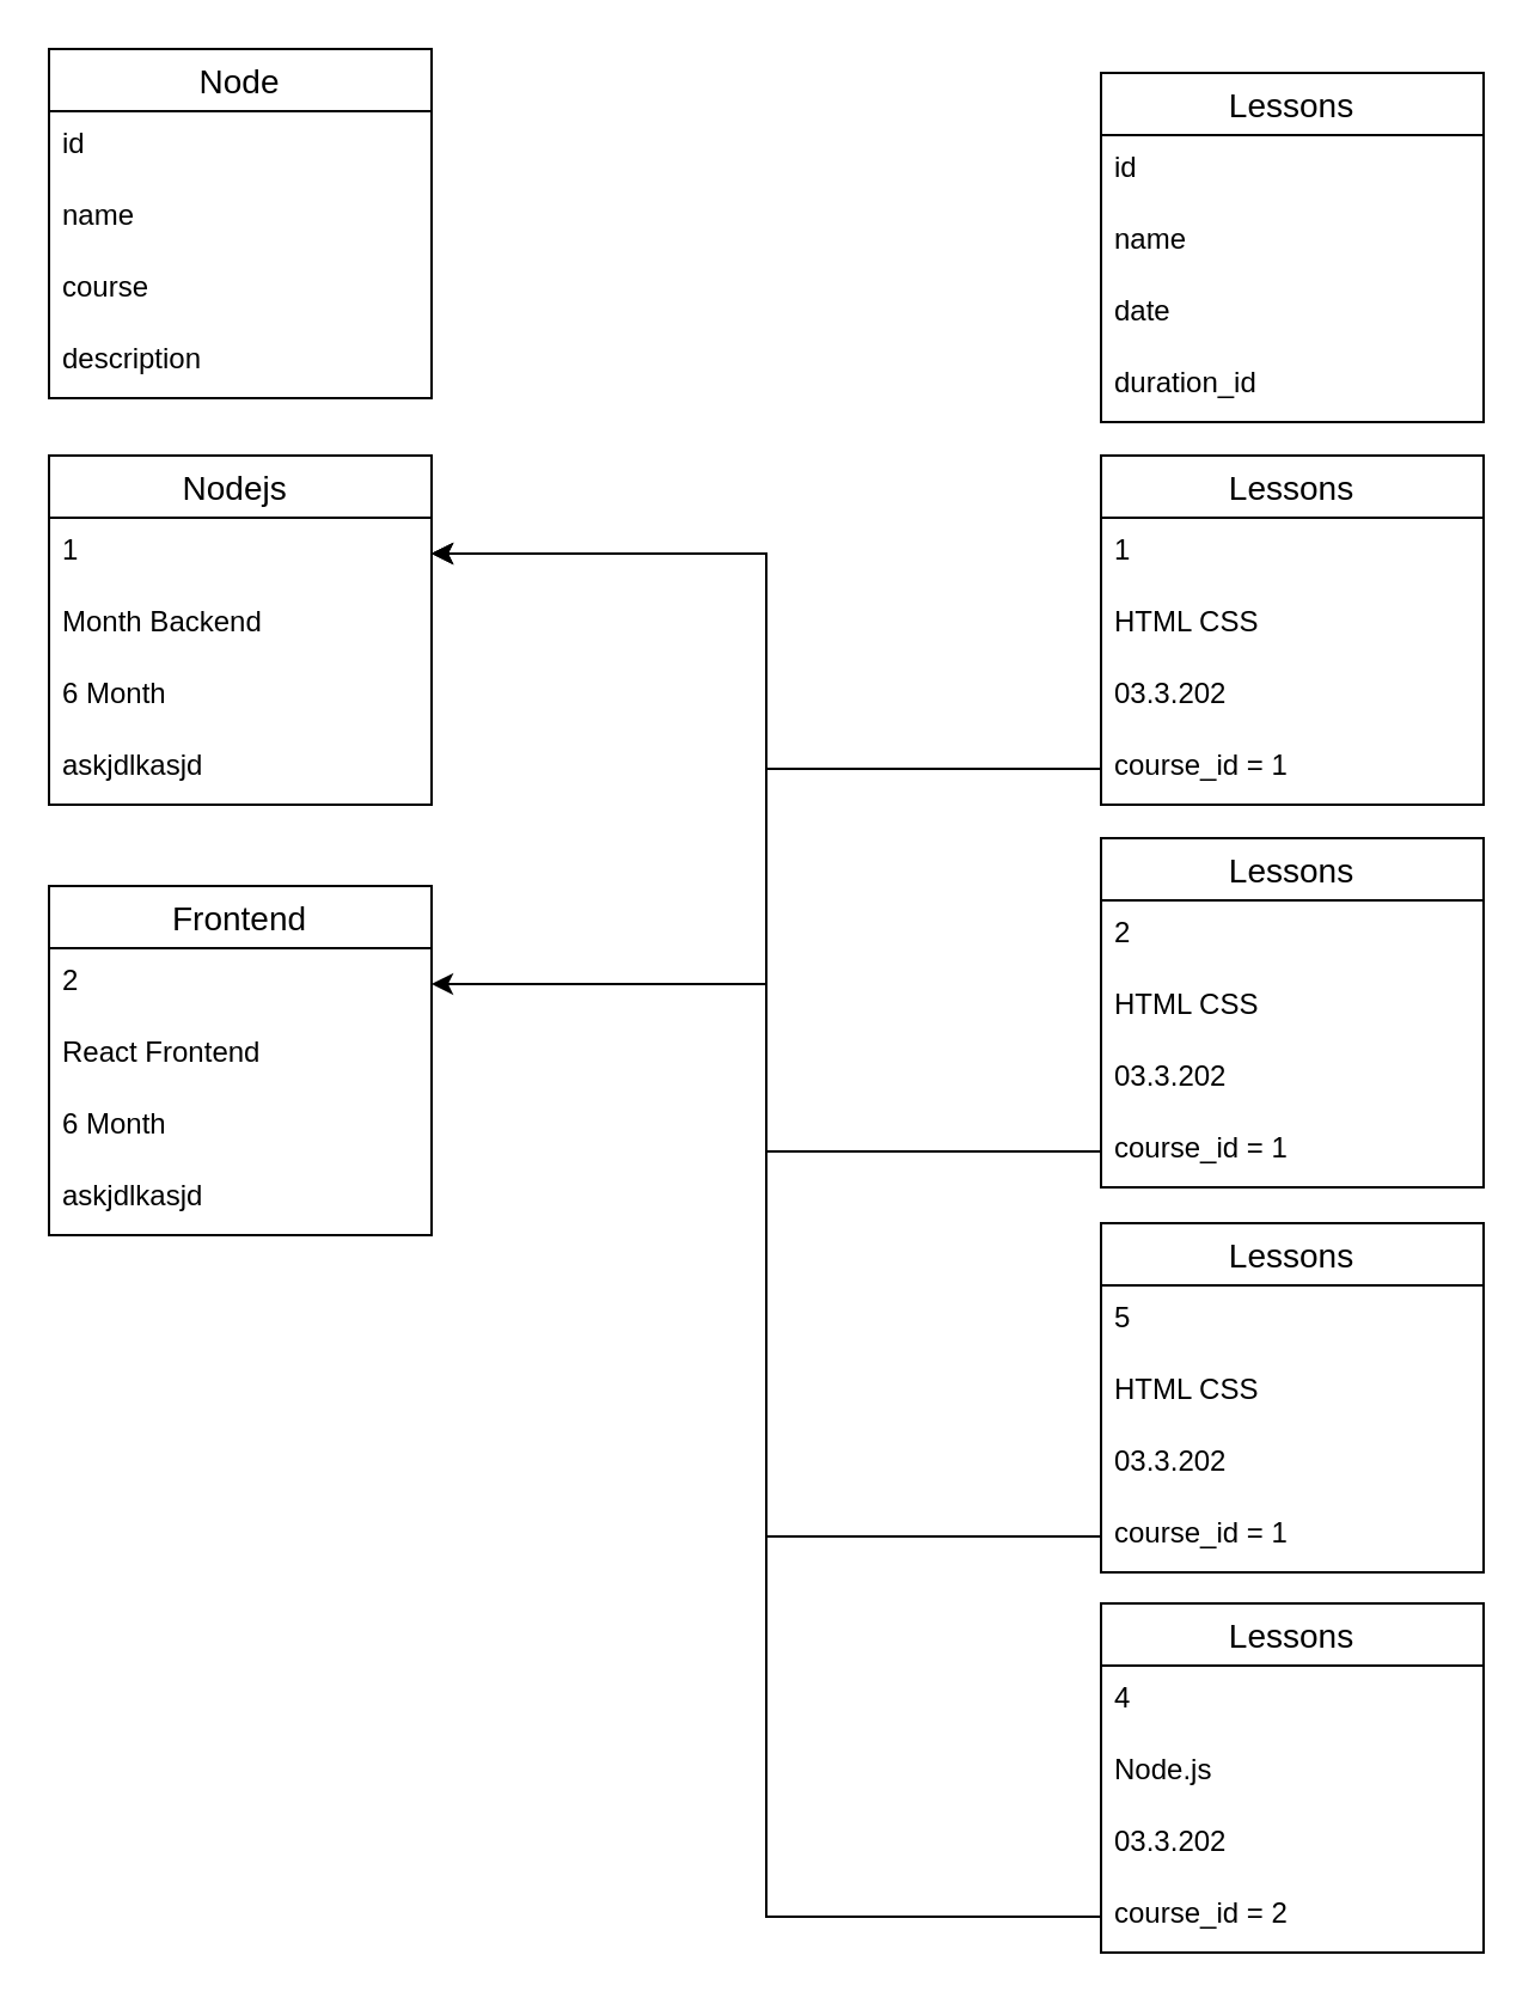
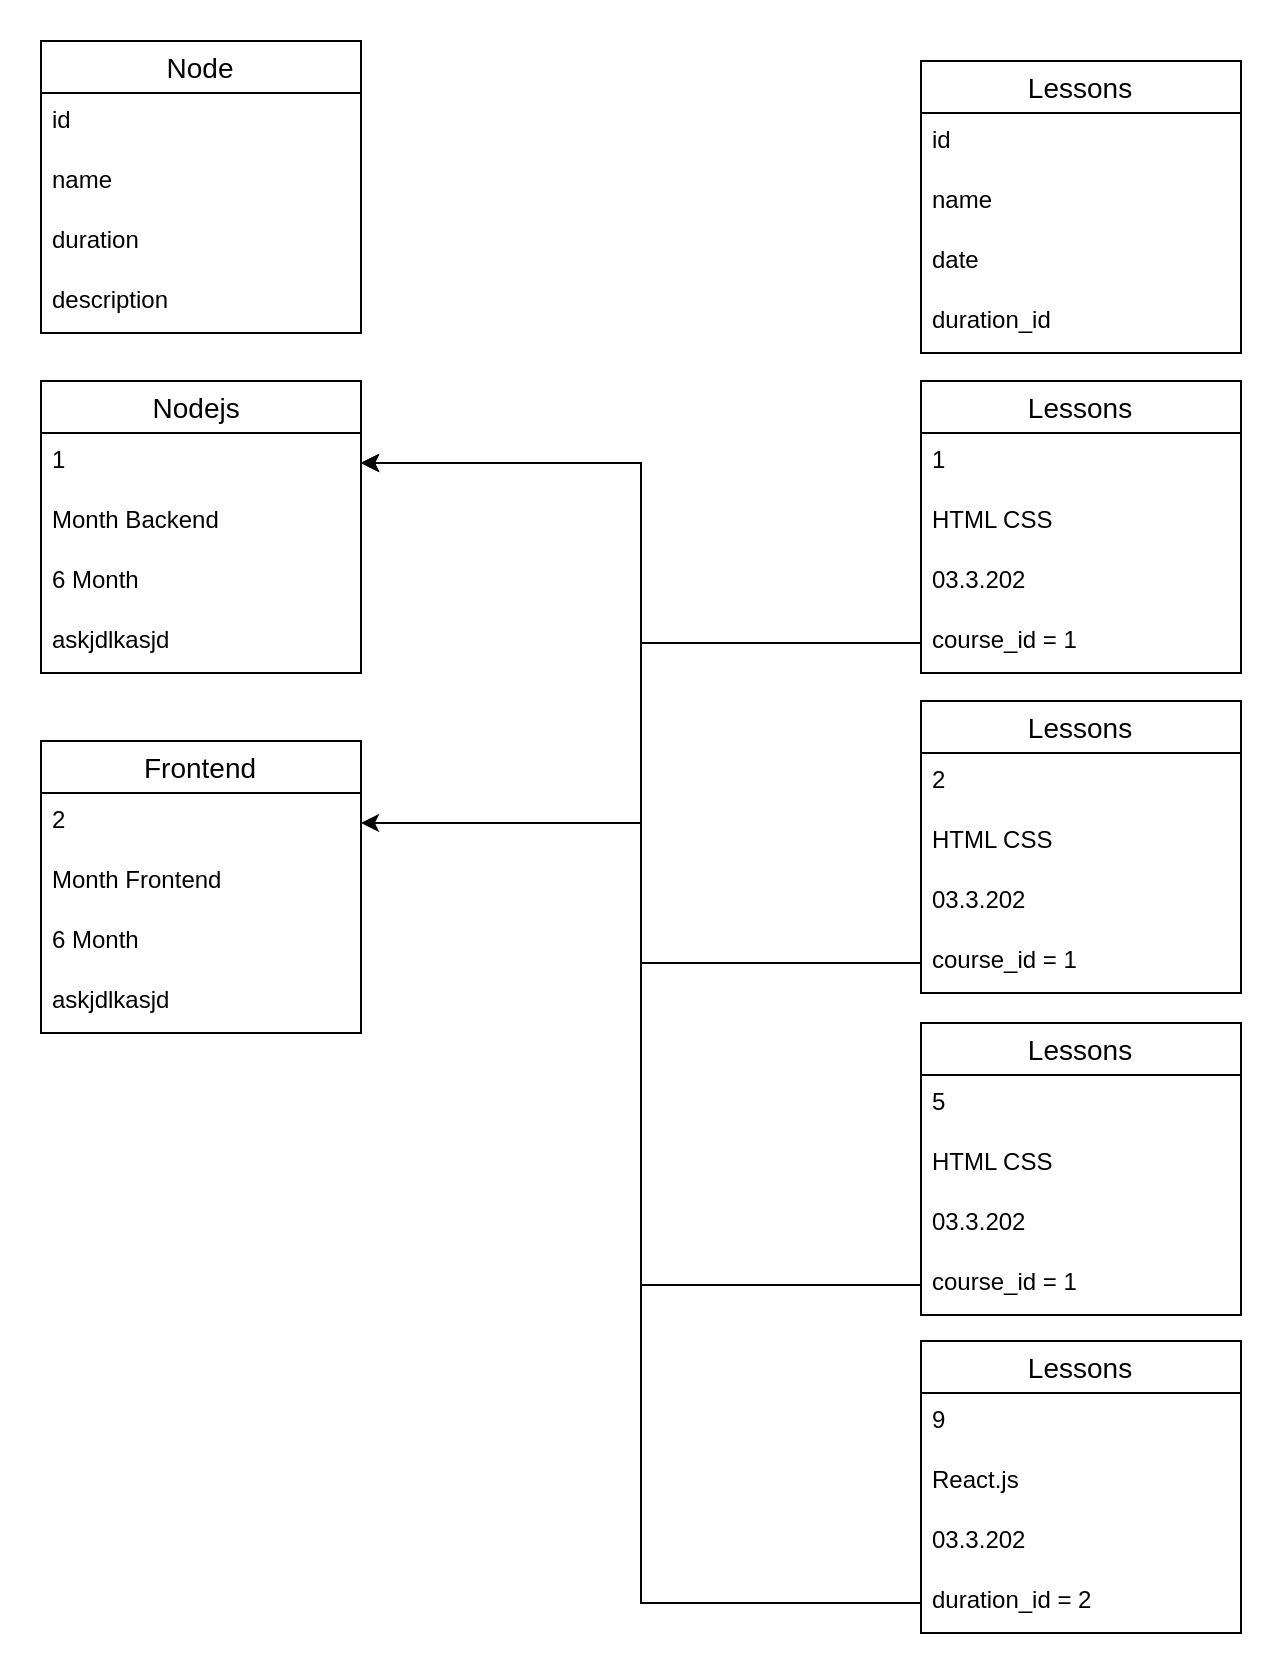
  <mxCell id="0" />
  <mxCell id="1" parent="0" />
  <mxCell id="2" value="Node" style="swimlane;fontStyle=0;childLayout=stackLayout;horizontal=1;startSize=26;horizontalStack=0;resizeParent=1;resizeParentMax=0;resizeLast=0;collapsible=1;marginBottom=0;align=center;fontSize=14;" vertex="1" parent="1"><mxGeometry x="20" y="20" width="160" height="146" as="geometry" /></mxCell>
  <mxCell id="3" value="id" style="text;strokeColor=none;fillColor=none;spacingLeft=4;spacingRight=4;overflow=hidden;rotatable=0;points=[[0,0.5],[1,0.5]];portConstraint=eastwest;fontSize=12;whiteSpace=wrap;html=1;" vertex="1" parent="2"><mxGeometry y="26" width="160" height="30" as="geometry" /></mxCell>
  <mxCell id="4" value="name" style="text;strokeColor=none;fillColor=none;spacingLeft=4;spacingRight=4;overflow=hidden;rotatable=0;points=[[0,0.5],[1,0.5]];portConstraint=eastwest;fontSize=12;whiteSpace=wrap;html=1;" vertex="1" parent="2"><mxGeometry y="56" width="160" height="30" as="geometry" /></mxCell>
- <mxCell id="5" value="course" style="text;strokeColor=none;fillColor=none;spacingLeft=4;spacingRight=4;overflow=hidden;rotatable=0;points=[[0,0.5],[1,0.5]];portConstraint=eastwest;fontSize=12;whiteSpace=wrap;html=1;" vertex="1" parent="2"><mxGeometry y="86" width="160" height="30" as="geometry" /></mxCell>
+ <mxCell id="5" value="duration" style="text;strokeColor=none;fillColor=none;spacingLeft=4;spacingRight=4;overflow=hidden;rotatable=0;points=[[0,0.5],[1,0.5]];portConstraint=eastwest;fontSize=12;whiteSpace=wrap;html=1;" vertex="1" parent="2"><mxGeometry y="86" width="160" height="30" as="geometry" /></mxCell>
  <mxCell id="6" value="description" style="text;strokeColor=none;fillColor=none;spacingLeft=4;spacingRight=4;overflow=hidden;rotatable=0;points=[[0,0.5],[1,0.5]];portConstraint=eastwest;fontSize=12;whiteSpace=wrap;html=1;" vertex="1" parent="2"><mxGeometry y="116" width="160" height="30" as="geometry" /></mxCell>
  <mxCell id="7" value="Lessons" style="swimlane;fontStyle=0;childLayout=stackLayout;horizontal=1;startSize=26;horizontalStack=0;resizeParent=1;resizeParentMax=0;resizeLast=0;collapsible=1;marginBottom=0;align=center;fontSize=14;" vertex="1" parent="1"><mxGeometry x="460" y="30" width="160" height="146" as="geometry" /></mxCell>
  <mxCell id="8" value="id" style="text;strokeColor=none;fillColor=none;spacingLeft=4;spacingRight=4;overflow=hidden;rotatable=0;points=[[0,0.5],[1,0.5]];portConstraint=eastwest;fontSize=12;whiteSpace=wrap;html=1;" vertex="1" parent="7"><mxGeometry y="26" width="160" height="30" as="geometry" /></mxCell>
  <mxCell id="9" value="name" style="text;strokeColor=none;fillColor=none;spacingLeft=4;spacingRight=4;overflow=hidden;rotatable=0;points=[[0,0.5],[1,0.5]];portConstraint=eastwest;fontSize=12;whiteSpace=wrap;html=1;" vertex="1" parent="7"><mxGeometry y="56" width="160" height="30" as="geometry" /></mxCell>
  <mxCell id="10" value="date" style="text;strokeColor=none;fillColor=none;spacingLeft=4;spacingRight=4;overflow=hidden;rotatable=0;points=[[0,0.5],[1,0.5]];portConstraint=eastwest;fontSize=12;whiteSpace=wrap;html=1;" vertex="1" parent="7"><mxGeometry y="86" width="160" height="30" as="geometry" /></mxCell>
  <mxCell id="11" value="duration_id" style="text;strokeColor=none;fillColor=none;spacingLeft=4;spacingRight=4;overflow=hidden;rotatable=0;points=[[0,0.5],[1,0.5]];portConstraint=eastwest;fontSize=12;whiteSpace=wrap;html=1;" vertex="1" parent="7"><mxGeometry y="116" width="160" height="30" as="geometry" /></mxCell>
  <mxCell id="12" value="Nodejs " style="swimlane;fontStyle=0;childLayout=stackLayout;horizontal=1;startSize=26;horizontalStack=0;resizeParent=1;resizeParentMax=0;resizeLast=0;collapsible=1;marginBottom=0;align=center;fontSize=14;" vertex="1" parent="1"><mxGeometry x="20" y="190" width="160" height="146" as="geometry" /></mxCell>
  <mxCell id="13" value="1" style="text;strokeColor=none;fillColor=none;spacingLeft=4;spacingRight=4;overflow=hidden;rotatable=0;points=[[0,0.5],[1,0.5]];portConstraint=eastwest;fontSize=12;whiteSpace=wrap;html=1;" vertex="1" parent="12"><mxGeometry y="26" width="160" height="30" as="geometry" /></mxCell>
  <mxCell id="14" value="Month Backend" style="text;strokeColor=none;fillColor=none;spacingLeft=4;spacingRight=4;overflow=hidden;rotatable=0;points=[[0,0.5],[1,0.5]];portConstraint=eastwest;fontSize=12;whiteSpace=wrap;html=1;" vertex="1" parent="12"><mxGeometry y="56" width="160" height="30" as="geometry" /></mxCell>
  <mxCell id="15" value="6 Month" style="text;strokeColor=none;fillColor=none;spacingLeft=4;spacingRight=4;overflow=hidden;rotatable=0;points=[[0,0.5],[1,0.5]];portConstraint=eastwest;fontSize=12;whiteSpace=wrap;html=1;" vertex="1" parent="12"><mxGeometry y="86" width="160" height="30" as="geometry" /></mxCell>
  <mxCell id="16" value="askjdlkasjd" style="text;strokeColor=none;fillColor=none;spacingLeft=4;spacingRight=4;overflow=hidden;rotatable=0;points=[[0,0.5],[1,0.5]];portConstraint=eastwest;fontSize=12;whiteSpace=wrap;html=1;" vertex="1" parent="12"><mxGeometry y="116" width="160" height="30" as="geometry" /></mxCell>
  <mxCell id="17" value="Lessons" style="swimlane;fontStyle=0;childLayout=stackLayout;horizontal=1;startSize=26;horizontalStack=0;resizeParent=1;resizeParentMax=0;resizeLast=0;collapsible=1;marginBottom=0;align=center;fontSize=14;" vertex="1" parent="1"><mxGeometry x="460" y="190" width="160" height="146" as="geometry" /></mxCell>
  <mxCell id="18" value="1" style="text;strokeColor=none;fillColor=none;spacingLeft=4;spacingRight=4;overflow=hidden;rotatable=0;points=[[0,0.5],[1,0.5]];portConstraint=eastwest;fontSize=12;whiteSpace=wrap;html=1;" vertex="1" parent="17"><mxGeometry y="26" width="160" height="30" as="geometry" /></mxCell>
  <mxCell id="19" value="HTML CSS" style="text;strokeColor=none;fillColor=none;spacingLeft=4;spacingRight=4;overflow=hidden;rotatable=0;points=[[0,0.5],[1,0.5]];portConstraint=eastwest;fontSize=12;whiteSpace=wrap;html=1;" vertex="1" parent="17"><mxGeometry y="56" width="160" height="30" as="geometry" /></mxCell>
  <mxCell id="20" value="03.3.202" style="text;strokeColor=none;fillColor=none;spacingLeft=4;spacingRight=4;overflow=hidden;rotatable=0;points=[[0,0.5],[1,0.5]];portConstraint=eastwest;fontSize=12;whiteSpace=wrap;html=1;" vertex="1" parent="17"><mxGeometry y="86" width="160" height="30" as="geometry" /></mxCell>
  <mxCell id="21" value="course_id = 1" style="text;strokeColor=none;fillColor=none;spacingLeft=4;spacingRight=4;overflow=hidden;rotatable=0;points=[[0,0.5],[1,0.5]];portConstraint=eastwest;fontSize=12;whiteSpace=wrap;html=1;" vertex="1" parent="17"><mxGeometry y="116" width="160" height="30" as="geometry" /></mxCell>
  <mxCell id="22" value="Lessons" style="swimlane;fontStyle=0;childLayout=stackLayout;horizontal=1;startSize=26;horizontalStack=0;resizeParent=1;resizeParentMax=0;resizeLast=0;collapsible=1;marginBottom=0;align=center;fontSize=14;" vertex="1" parent="1"><mxGeometry x="460" y="350" width="160" height="146" as="geometry" /></mxCell>
  <mxCell id="23" value="2" style="text;strokeColor=none;fillColor=none;spacingLeft=4;spacingRight=4;overflow=hidden;rotatable=0;points=[[0,0.5],[1,0.5]];portConstraint=eastwest;fontSize=12;whiteSpace=wrap;html=1;" vertex="1" parent="22"><mxGeometry y="26" width="160" height="30" as="geometry" /></mxCell>
  <mxCell id="24" value="HTML CSS" style="text;strokeColor=none;fillColor=none;spacingLeft=4;spacingRight=4;overflow=hidden;rotatable=0;points=[[0,0.5],[1,0.5]];portConstraint=eastwest;fontSize=12;whiteSpace=wrap;html=1;" vertex="1" parent="22"><mxGeometry y="56" width="160" height="30" as="geometry" /></mxCell>
  <mxCell id="25" value="03.3.202" style="text;strokeColor=none;fillColor=none;spacingLeft=4;spacingRight=4;overflow=hidden;rotatable=0;points=[[0,0.5],[1,0.5]];portConstraint=eastwest;fontSize=12;whiteSpace=wrap;html=1;" vertex="1" parent="22"><mxGeometry y="86" width="160" height="30" as="geometry" /></mxCell>
  <mxCell id="26" value="course_id = 1" style="text;strokeColor=none;fillColor=none;spacingLeft=4;spacingRight=4;overflow=hidden;rotatable=0;points=[[0,0.5],[1,0.5]];portConstraint=eastwest;fontSize=12;whiteSpace=wrap;html=1;" vertex="1" parent="22"><mxGeometry y="116" width="160" height="30" as="geometry" /></mxCell>
  <mxCell id="27" value="Lessons" style="swimlane;fontStyle=0;childLayout=stackLayout;horizontal=1;startSize=26;horizontalStack=0;resizeParent=1;resizeParentMax=0;resizeLast=0;collapsible=1;marginBottom=0;align=center;fontSize=14;" vertex="1" parent="1"><mxGeometry x="460" y="511" width="160" height="146" as="geometry" /></mxCell>
  <mxCell id="28" value="5" style="text;strokeColor=none;fillColor=none;spacingLeft=4;spacingRight=4;overflow=hidden;rotatable=0;points=[[0,0.5],[1,0.5]];portConstraint=eastwest;fontSize=12;whiteSpace=wrap;html=1;" vertex="1" parent="27"><mxGeometry y="26" width="160" height="30" as="geometry" /></mxCell>
  <mxCell id="29" value="HTML CSS" style="text;strokeColor=none;fillColor=none;spacingLeft=4;spacingRight=4;overflow=hidden;rotatable=0;points=[[0,0.5],[1,0.5]];portConstraint=eastwest;fontSize=12;whiteSpace=wrap;html=1;" vertex="1" parent="27"><mxGeometry y="56" width="160" height="30" as="geometry" /></mxCell>
  <mxCell id="30" value="03.3.202" style="text;strokeColor=none;fillColor=none;spacingLeft=4;spacingRight=4;overflow=hidden;rotatable=0;points=[[0,0.5],[1,0.5]];portConstraint=eastwest;fontSize=12;whiteSpace=wrap;html=1;" vertex="1" parent="27"><mxGeometry y="86" width="160" height="30" as="geometry" /></mxCell>
  <mxCell id="31" value="course_id = 1" style="text;strokeColor=none;fillColor=none;spacingLeft=4;spacingRight=4;overflow=hidden;rotatable=0;points=[[0,0.5],[1,0.5]];portConstraint=eastwest;fontSize=12;whiteSpace=wrap;html=1;" vertex="1" parent="27"><mxGeometry y="116" width="160" height="30" as="geometry" /></mxCell>
  <mxCell id="32" style="edgeStyle=orthogonalEdgeStyle;rounded=0;orthogonalLoop=1;jettySize=auto;html=1;entryX=1;entryY=0.5;entryDx=0;entryDy=0;" edge="1" parent="1" source="31" target="13"><mxGeometry relative="1" as="geometry" /></mxCell>
  <mxCell id="33" style="edgeStyle=orthogonalEdgeStyle;rounded=0;orthogonalLoop=1;jettySize=auto;html=1;entryX=1;entryY=0.5;entryDx=0;entryDy=0;" edge="1" parent="1" source="26" target="13"><mxGeometry relative="1" as="geometry" /></mxCell>
  <mxCell id="34" style="edgeStyle=orthogonalEdgeStyle;rounded=0;orthogonalLoop=1;jettySize=auto;html=1;" edge="1" parent="1" source="21" target="13"><mxGeometry relative="1" as="geometry" /></mxCell>
  <mxCell id="35" value="Lessons" style="swimlane;fontStyle=0;childLayout=stackLayout;horizontal=1;startSize=26;horizontalStack=0;resizeParent=1;resizeParentMax=0;resizeLast=0;collapsible=1;marginBottom=0;align=center;fontSize=14;" vertex="1" parent="1"><mxGeometry x="460" y="670" width="160" height="146" as="geometry" /></mxCell>
- <mxCell id="36" value="4" style="text;strokeColor=none;fillColor=none;spacingLeft=4;spacingRight=4;overflow=hidden;rotatable=0;points=[[0,0.5],[1,0.5]];portConstraint=eastwest;fontSize=12;whiteSpace=wrap;html=1;" vertex="1" parent="35"><mxGeometry y="26" width="160" height="30" as="geometry" /></mxCell>
- <mxCell id="37" value="Node.js" style="text;strokeColor=none;fillColor=none;spacingLeft=4;spacingRight=4;overflow=hidden;rotatable=0;points=[[0,0.5],[1,0.5]];portConstraint=eastwest;fontSize=12;whiteSpace=wrap;html=1;" vertex="1" parent="35"><mxGeometry y="56" width="160" height="30" as="geometry" /></mxCell>
+ <mxCell id="36" value="9" style="text;strokeColor=none;fillColor=none;spacingLeft=4;spacingRight=4;overflow=hidden;rotatable=0;points=[[0,0.5],[1,0.5]];portConstraint=eastwest;fontSize=12;whiteSpace=wrap;html=1;" vertex="1" parent="35"><mxGeometry y="26" width="160" height="30" as="geometry" /></mxCell>
+ <mxCell id="37" value="React.js" style="text;strokeColor=none;fillColor=none;spacingLeft=4;spacingRight=4;overflow=hidden;rotatable=0;points=[[0,0.5],[1,0.5]];portConstraint=eastwest;fontSize=12;whiteSpace=wrap;html=1;" vertex="1" parent="35"><mxGeometry y="56" width="160" height="30" as="geometry" /></mxCell>
  <mxCell id="38" value="03.3.202" style="text;strokeColor=none;fillColor=none;spacingLeft=4;spacingRight=4;overflow=hidden;rotatable=0;points=[[0,0.5],[1,0.5]];portConstraint=eastwest;fontSize=12;whiteSpace=wrap;html=1;" vertex="1" parent="35"><mxGeometry y="86" width="160" height="30" as="geometry" /></mxCell>
- <mxCell id="39" value="course_id = 2" style="text;strokeColor=none;fillColor=none;spacingLeft=4;spacingRight=4;overflow=hidden;rotatable=0;points=[[0,0.5],[1,0.5]];portConstraint=eastwest;fontSize=12;whiteSpace=wrap;html=1;" vertex="1" parent="35"><mxGeometry y="116" width="160" height="30" as="geometry" /></mxCell>
+ <mxCell id="39" value="duration_id = 2" style="text;strokeColor=none;fillColor=none;spacingLeft=4;spacingRight=4;overflow=hidden;rotatable=0;points=[[0,0.5],[1,0.5]];portConstraint=eastwest;fontSize=12;whiteSpace=wrap;html=1;" vertex="1" parent="35"><mxGeometry y="116" width="160" height="30" as="geometry" /></mxCell>
  <mxCell id="40" value="Frontend" style="swimlane;fontStyle=0;childLayout=stackLayout;horizontal=1;startSize=26;horizontalStack=0;resizeParent=1;resizeParentMax=0;resizeLast=0;collapsible=1;marginBottom=0;align=center;fontSize=14;" vertex="1" parent="1"><mxGeometry x="20" y="370" width="160" height="146" as="geometry" /></mxCell>
  <mxCell id="41" value="2" style="text;strokeColor=none;fillColor=none;spacingLeft=4;spacingRight=4;overflow=hidden;rotatable=0;points=[[0,0.5],[1,0.5]];portConstraint=eastwest;fontSize=12;whiteSpace=wrap;html=1;" vertex="1" parent="40"><mxGeometry y="26" width="160" height="30" as="geometry" /></mxCell>
- <mxCell id="42" value="React Frontend" style="text;strokeColor=none;fillColor=none;spacingLeft=4;spacingRight=4;overflow=hidden;rotatable=0;points=[[0,0.5],[1,0.5]];portConstraint=eastwest;fontSize=12;whiteSpace=wrap;html=1;" vertex="1" parent="40"><mxGeometry y="56" width="160" height="30" as="geometry" /></mxCell>
+ <mxCell id="42" value="Month Frontend" style="text;strokeColor=none;fillColor=none;spacingLeft=4;spacingRight=4;overflow=hidden;rotatable=0;points=[[0,0.5],[1,0.5]];portConstraint=eastwest;fontSize=12;whiteSpace=wrap;html=1;" vertex="1" parent="40"><mxGeometry y="56" width="160" height="30" as="geometry" /></mxCell>
  <mxCell id="43" value="6 Month" style="text;strokeColor=none;fillColor=none;spacingLeft=4;spacingRight=4;overflow=hidden;rotatable=0;points=[[0,0.5],[1,0.5]];portConstraint=eastwest;fontSize=12;whiteSpace=wrap;html=1;" vertex="1" parent="40"><mxGeometry y="86" width="160" height="30" as="geometry" /></mxCell>
  <mxCell id="44" value="askjdlkasjd" style="text;strokeColor=none;fillColor=none;spacingLeft=4;spacingRight=4;overflow=hidden;rotatable=0;points=[[0,0.5],[1,0.5]];portConstraint=eastwest;fontSize=12;whiteSpace=wrap;html=1;" vertex="1" parent="40"><mxGeometry y="116" width="160" height="30" as="geometry" /></mxCell>
  <mxCell id="45" style="edgeStyle=orthogonalEdgeStyle;rounded=0;orthogonalLoop=1;jettySize=auto;html=1;entryX=1;entryY=0.5;entryDx=0;entryDy=0;" edge="1" parent="1" source="39" target="41"><mxGeometry relative="1" as="geometry" /></mxCell>
